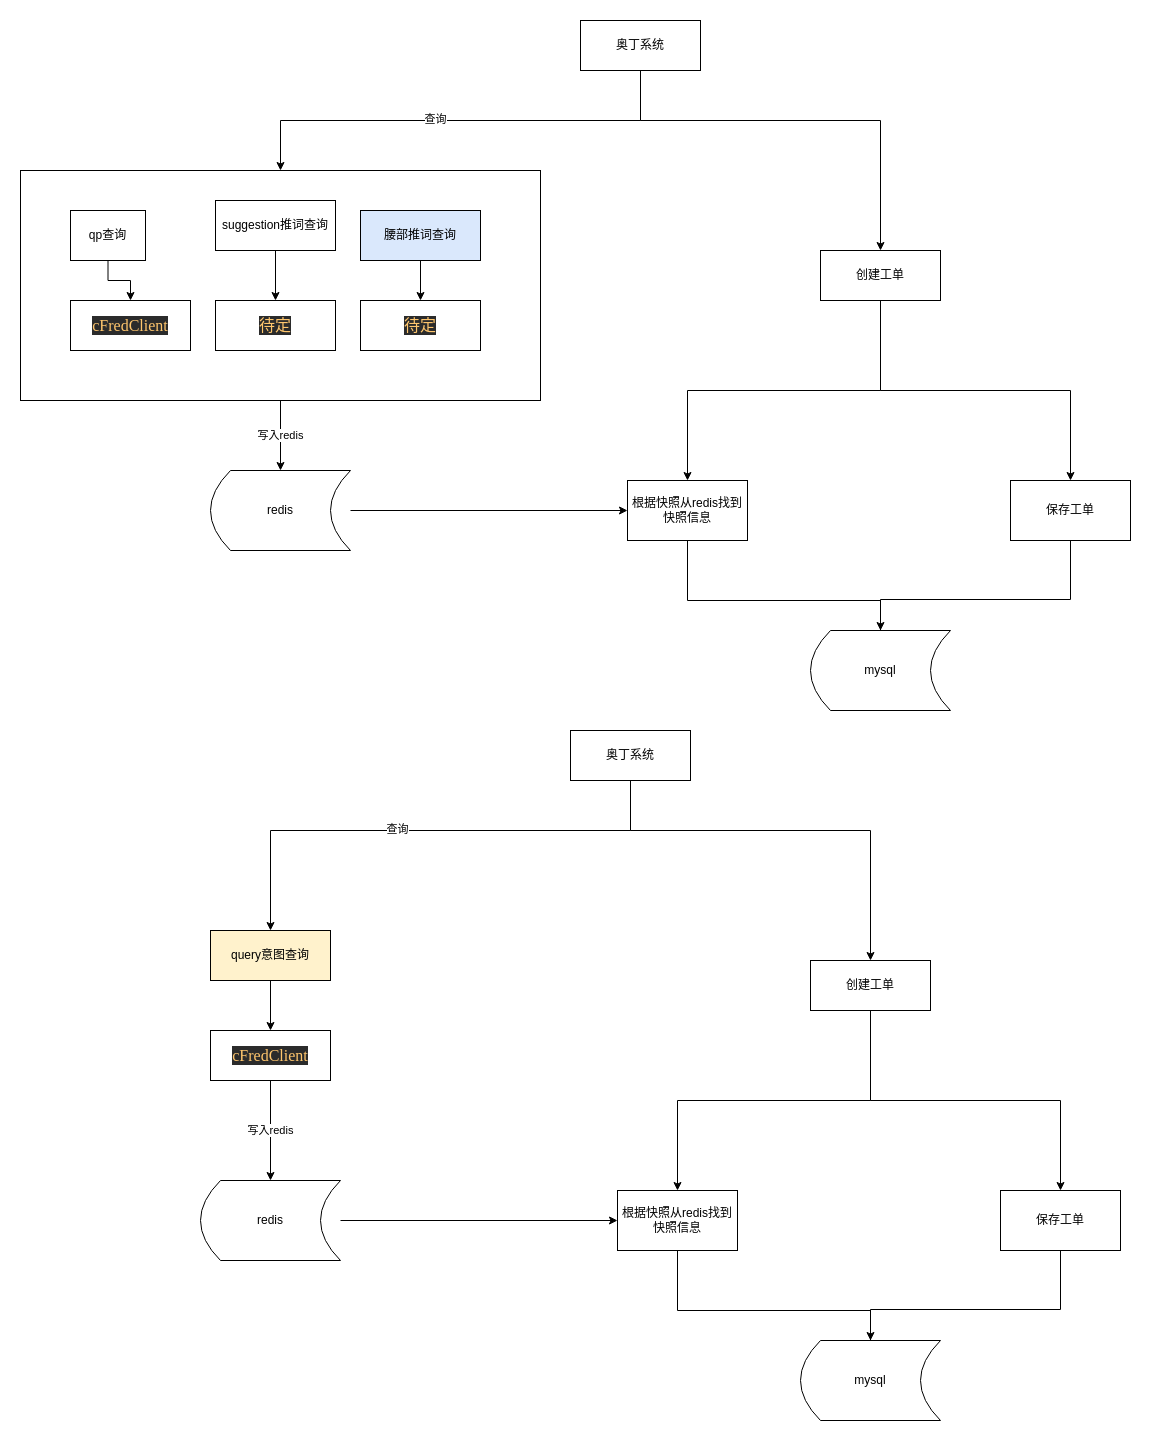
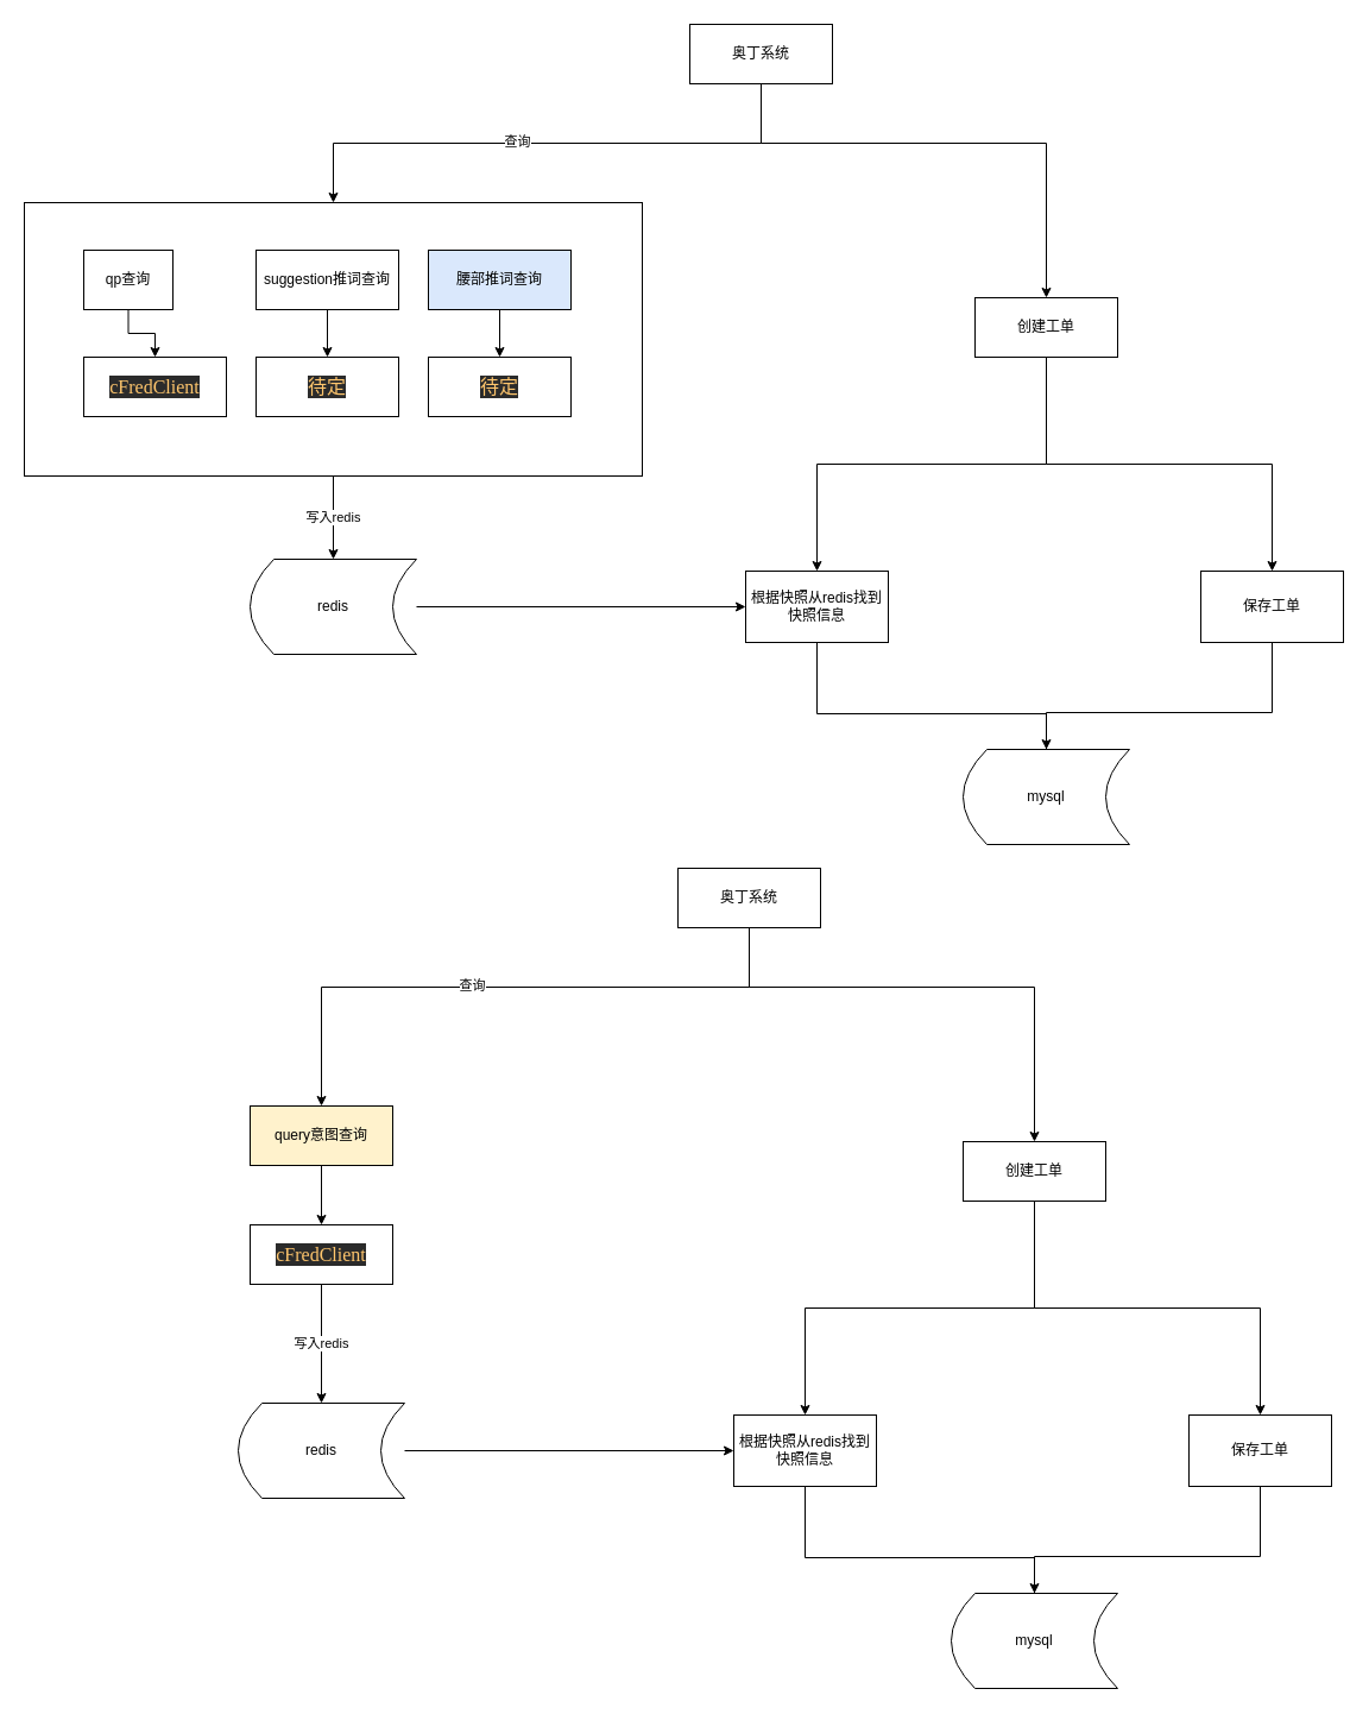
  <mxCell id="0" />
  <mxCell id="1" parent="0" />
  <mxCell id="2" value="写入redis" style="edgeStyle=orthogonalEdgeStyle;rounded=0;orthogonalLoop=1;jettySize=auto;html=1;" parent="1" source="3" target="18" edge="1"><mxGeometry relative="1" as="geometry" /></mxCell>
  <mxCell id="3" value="" style="rounded=0;whiteSpace=wrap;html=1;" parent="1" vertex="1"><mxGeometry x="20" y="170" width="520" height="230" as="geometry" /></mxCell>
  <mxCell id="4" style="edgeStyle=orthogonalEdgeStyle;rounded=0;orthogonalLoop=1;jettySize=auto;html=1;exitX=0.5;exitY=1;exitDx=0;exitDy=0;entryX=0.5;entryY=0;entryDx=0;entryDy=0;" parent="1" source="7" target="3" edge="1"><mxGeometry relative="1" as="geometry"><mxPoint x="280" y="140" as="targetPoint" /><Array as="points"><mxPoint x="640" y="120" /><mxPoint x="280" y="120" /></Array></mxGeometry></mxCell>
  <mxCell id="5" value="查询" style="edgeLabel;html=1;align=center;verticalAlign=middle;resizable=0;points=[];" parent="4" vertex="1" connectable="0"><mxGeometry x="0.115" y="-2" relative="1" as="geometry"><mxPoint as="offset" /></mxGeometry></mxCell>
  <mxCell id="6" style="edgeStyle=orthogonalEdgeStyle;rounded=0;orthogonalLoop=1;jettySize=auto;html=1;exitX=0.5;exitY=1;exitDx=0;exitDy=0;entryX=0.5;entryY=0;entryDx=0;entryDy=0;" parent="1" source="7" target="21" edge="1"><mxGeometry relative="1" as="geometry"><Array as="points"><mxPoint x="640" y="120" /><mxPoint x="880" y="120" /></Array></mxGeometry></mxCell>
  <mxCell id="7" value="奥丁系统" style="rounded=0;whiteSpace=wrap;html=1;" parent="1" vertex="1"><mxGeometry x="580" y="20" width="120" height="50" as="geometry" /></mxCell>
  <mxCell id="8" style="edgeStyle=orthogonalEdgeStyle;rounded=0;orthogonalLoop=1;jettySize=auto;html=1;exitX=0.5;exitY=1;exitDx=0;exitDy=0;entryX=0.5;entryY=0;entryDx=0;entryDy=0;" parent="1" source="9" target="12" edge="1"><mxGeometry relative="1" as="geometry" /></mxCell>
- <mxCell id="9" value="suggestion推词查询" style="rounded=0;whiteSpace=wrap;html=1;" parent="1" vertex="1"><mxGeometry x="215" y="200" width="120" height="50" as="geometry" /></mxCell>
+ <mxCell id="9" value="suggestion推词查询" style="rounded=0;whiteSpace=wrap;html=1;" parent="1" vertex="1"><mxGeometry x="215" y="210" width="120" height="50" as="geometry" /></mxCell>
  <mxCell id="10" value="" style="edgeStyle=orthogonalEdgeStyle;rounded=0;orthogonalLoop=1;jettySize=auto;html=1;" parent="1" source="11" target="13" edge="1"><mxGeometry relative="1" as="geometry" /></mxCell>
  <mxCell id="11" value="腰部推词查询" style="rounded=0;whiteSpace=wrap;html=1;fillColor=#dae8fc;" parent="1" vertex="1"><mxGeometry x="360" y="210" width="120" height="50" as="geometry" /></mxCell>
  <mxCell id="12" value="&lt;pre style=&quot;background-color: #2b2b2b ; color: #a9b7c6 ; font-family: &amp;#34;consolas&amp;#34; ; font-size: 12.0pt&quot;&gt;&lt;span style=&quot;color: #ffc66d&quot;&gt;待定&lt;/span&gt;&lt;/pre&gt;" style="rounded=0;whiteSpace=wrap;html=1;" parent="1" vertex="1"><mxGeometry x="215" y="300" width="120" height="50" as="geometry" /></mxCell>
  <mxCell id="13" value="&lt;pre style=&quot;background-color: #2b2b2b ; color: #a9b7c6 ; font-family: &amp;#34;consolas&amp;#34; ; font-size: 12.0pt&quot;&gt;&lt;span style=&quot;color: #ffc66d&quot;&gt;待定&lt;/span&gt;&lt;/pre&gt;" style="rounded=0;whiteSpace=wrap;html=1;" parent="1" vertex="1"><mxGeometry x="360" y="300" width="120" height="50" as="geometry" /></mxCell>
  <mxCell id="14" value="" style="edgeStyle=orthogonalEdgeStyle;rounded=0;orthogonalLoop=1;jettySize=auto;html=1;" parent="1" source="15" target="16" edge="1"><mxGeometry relative="1" as="geometry" /></mxCell>
  <mxCell id="15" value="qp查询" style="rounded=0;whiteSpace=wrap;html=1;" parent="1" vertex="1"><mxGeometry x="70" y="210" width="75" height="50" as="geometry" /></mxCell>
  <mxCell id="16" value="&lt;pre style=&quot;background-color: #2b2b2b ; color: #a9b7c6 ; font-family: &amp;#34;consolas&amp;#34; ; font-size: 12.0pt&quot;&gt;&lt;span style=&quot;color: #ffc66d&quot;&gt;cFredClient&lt;/span&gt;&lt;/pre&gt;" style="rounded=0;whiteSpace=wrap;html=1;" parent="1" vertex="1"><mxGeometry x="70" y="300" width="120" height="50" as="geometry" /></mxCell>
  <mxCell id="17" value="" style="edgeStyle=orthogonalEdgeStyle;rounded=0;orthogonalLoop=1;jettySize=auto;html=1;entryX=0;entryY=0.5;entryDx=0;entryDy=0;" parent="1" source="18" target="23" edge="1"><mxGeometry relative="1" as="geometry"><mxPoint x="560" y="510" as="targetPoint" /></mxGeometry></mxCell>
  <mxCell id="18" value="redis" style="shape=dataStorage;whiteSpace=wrap;html=1;fixedSize=1;" parent="1" vertex="1"><mxGeometry x="210" y="470" width="140" height="80" as="geometry" /></mxCell>
  <mxCell id="19" style="edgeStyle=orthogonalEdgeStyle;rounded=0;orthogonalLoop=1;jettySize=auto;html=1;exitX=0.5;exitY=1;exitDx=0;exitDy=0;" parent="1" source="21" target="23" edge="1"><mxGeometry relative="1" as="geometry" /></mxCell>
  <mxCell id="20" style="edgeStyle=orthogonalEdgeStyle;rounded=0;orthogonalLoop=1;jettySize=auto;html=1;exitX=0.5;exitY=1;exitDx=0;exitDy=0;" parent="1" source="21" target="25" edge="1"><mxGeometry relative="1" as="geometry" /></mxCell>
  <mxCell id="21" value="创建工单" style="rounded=0;whiteSpace=wrap;html=1;" parent="1" vertex="1"><mxGeometry x="820" y="250" width="120" height="50" as="geometry" /></mxCell>
  <mxCell id="22" style="edgeStyle=orthogonalEdgeStyle;rounded=0;orthogonalLoop=1;jettySize=auto;html=1;exitX=0.5;exitY=1;exitDx=0;exitDy=0;" parent="1" source="23" target="26" edge="1"><mxGeometry relative="1" as="geometry"><Array as="points"><mxPoint x="687" y="600" /><mxPoint x="880" y="600" /></Array></mxGeometry></mxCell>
  <mxCell id="23" value="根据快照从redis找到快照信息" style="whiteSpace=wrap;html=1;" parent="1" vertex="1"><mxGeometry x="627" y="480" width="120" height="60" as="geometry" /></mxCell>
  <mxCell id="24" style="edgeStyle=orthogonalEdgeStyle;rounded=0;orthogonalLoop=1;jettySize=auto;html=1;exitX=0.5;exitY=1;exitDx=0;exitDy=0;entryX=0.5;entryY=0;entryDx=0;entryDy=0;" parent="1" edge="1"><mxGeometry relative="1" as="geometry"><mxPoint x="880" y="649" as="targetPoint" /><mxPoint x="1070" y="539" as="sourcePoint" /><Array as="points"><mxPoint x="1070" y="599" /><mxPoint x="880" y="599" /></Array></mxGeometry></mxCell>
  <mxCell id="25" value="保存工单" style="whiteSpace=wrap;html=1;" parent="1" vertex="1"><mxGeometry x="1010" y="480" width="120" height="60" as="geometry" /></mxCell>
  <mxCell id="26" value="mysql" style="shape=dataStorage;whiteSpace=wrap;html=1;fixedSize=1;" parent="1" vertex="1"><mxGeometry x="810" y="630" width="140" height="80" as="geometry" /></mxCell>
  <mxCell id="27" value="写入redis" style="edgeStyle=orthogonalEdgeStyle;rounded=0;orthogonalLoop=1;jettySize=auto;html=1;" edge="1" parent="1" source="34" target="36"><mxGeometry relative="1" as="geometry"><mxPoint x="270" y="1110" as="sourcePoint" /></mxGeometry></mxCell>
  <mxCell id="28" style="edgeStyle=orthogonalEdgeStyle;rounded=0;orthogonalLoop=1;jettySize=auto;html=1;exitX=0.5;exitY=1;exitDx=0;exitDy=0;entryX=0.5;entryY=0;entryDx=0;entryDy=0;" edge="1" parent="1" source="31" target="33"><mxGeometry relative="1" as="geometry"><mxPoint x="270" y="880" as="targetPoint" /><Array as="points"><mxPoint x="630" y="830" /><mxPoint x="270" y="830" /></Array></mxGeometry></mxCell>
  <mxCell id="29" value="查询" style="edgeLabel;html=1;align=center;verticalAlign=middle;resizable=0;points=[];" vertex="1" connectable="0" parent="28"><mxGeometry x="0.115" y="-2" relative="1" as="geometry"><mxPoint as="offset" /></mxGeometry></mxCell>
  <mxCell id="30" style="edgeStyle=orthogonalEdgeStyle;rounded=0;orthogonalLoop=1;jettySize=auto;html=1;exitX=0.5;exitY=1;exitDx=0;exitDy=0;entryX=0.5;entryY=0;entryDx=0;entryDy=0;" edge="1" parent="1" source="31" target="39"><mxGeometry relative="1" as="geometry"><Array as="points"><mxPoint x="630" y="830" /><mxPoint x="870" y="830" /></Array></mxGeometry></mxCell>
  <mxCell id="31" value="奥丁系统" style="rounded=0;whiteSpace=wrap;html=1;" vertex="1" parent="1"><mxGeometry x="570" y="730" width="120" height="50" as="geometry" /></mxCell>
  <mxCell id="32" value="" style="edgeStyle=orthogonalEdgeStyle;rounded=0;orthogonalLoop=1;jettySize=auto;html=1;" edge="1" parent="1" source="33" target="34"><mxGeometry relative="1" as="geometry" /></mxCell>
  <mxCell id="33" value="query意图查询" style="rounded=0;whiteSpace=wrap;html=1;fillColor=#fff2cc;" vertex="1" parent="1"><mxGeometry x="210" y="930" width="120" height="50" as="geometry" /></mxCell>
  <mxCell id="34" value="&lt;pre style=&quot;background-color: #2b2b2b ; color: #a9b7c6 ; font-family: &amp;#34;consolas&amp;#34; ; font-size: 12.0pt&quot;&gt;&lt;span style=&quot;color: #ffc66d&quot;&gt;cFredClient&lt;/span&gt;&lt;/pre&gt;" style="rounded=0;whiteSpace=wrap;html=1;" vertex="1" parent="1"><mxGeometry x="210" y="1030" width="120" height="50" as="geometry" /></mxCell>
  <mxCell id="35" value="" style="edgeStyle=orthogonalEdgeStyle;rounded=0;orthogonalLoop=1;jettySize=auto;html=1;entryX=0;entryY=0.5;entryDx=0;entryDy=0;" edge="1" parent="1" source="36" target="41"><mxGeometry relative="1" as="geometry"><mxPoint x="550" y="1220" as="targetPoint" /></mxGeometry></mxCell>
  <mxCell id="36" value="redis" style="shape=dataStorage;whiteSpace=wrap;html=1;fixedSize=1;" vertex="1" parent="1"><mxGeometry x="200" y="1180" width="140" height="80" as="geometry" /></mxCell>
  <mxCell id="37" style="edgeStyle=orthogonalEdgeStyle;rounded=0;orthogonalLoop=1;jettySize=auto;html=1;exitX=0.5;exitY=1;exitDx=0;exitDy=0;" edge="1" parent="1" source="39" target="41"><mxGeometry relative="1" as="geometry" /></mxCell>
  <mxCell id="38" style="edgeStyle=orthogonalEdgeStyle;rounded=0;orthogonalLoop=1;jettySize=auto;html=1;exitX=0.5;exitY=1;exitDx=0;exitDy=0;" edge="1" parent="1" source="39" target="43"><mxGeometry relative="1" as="geometry" /></mxCell>
  <mxCell id="39" value="创建工单" style="rounded=0;whiteSpace=wrap;html=1;" vertex="1" parent="1"><mxGeometry x="810" y="960" width="120" height="50" as="geometry" /></mxCell>
  <mxCell id="40" style="edgeStyle=orthogonalEdgeStyle;rounded=0;orthogonalLoop=1;jettySize=auto;html=1;exitX=0.5;exitY=1;exitDx=0;exitDy=0;" edge="1" parent="1" source="41" target="44"><mxGeometry relative="1" as="geometry"><Array as="points"><mxPoint x="677" y="1310" /><mxPoint x="870" y="1310" /></Array></mxGeometry></mxCell>
  <mxCell id="41" value="根据快照从redis找到快照信息" style="whiteSpace=wrap;html=1;" vertex="1" parent="1"><mxGeometry x="617" y="1190" width="120" height="60" as="geometry" /></mxCell>
  <mxCell id="42" style="edgeStyle=orthogonalEdgeStyle;rounded=0;orthogonalLoop=1;jettySize=auto;html=1;exitX=0.5;exitY=1;exitDx=0;exitDy=0;entryX=0.5;entryY=0;entryDx=0;entryDy=0;" edge="1" parent="1"><mxGeometry relative="1" as="geometry"><mxPoint x="870" y="1359" as="targetPoint" /><mxPoint x="1060" y="1249" as="sourcePoint" /><Array as="points"><mxPoint x="1060" y="1309" /><mxPoint x="870" y="1309" /></Array></mxGeometry></mxCell>
  <mxCell id="43" value="保存工单" style="whiteSpace=wrap;html=1;" vertex="1" parent="1"><mxGeometry x="1000" y="1190" width="120" height="60" as="geometry" /></mxCell>
  <mxCell id="44" value="mysql" style="shape=dataStorage;whiteSpace=wrap;html=1;fixedSize=1;" vertex="1" parent="1"><mxGeometry x="800" y="1340" width="140" height="80" as="geometry" /></mxCell>
